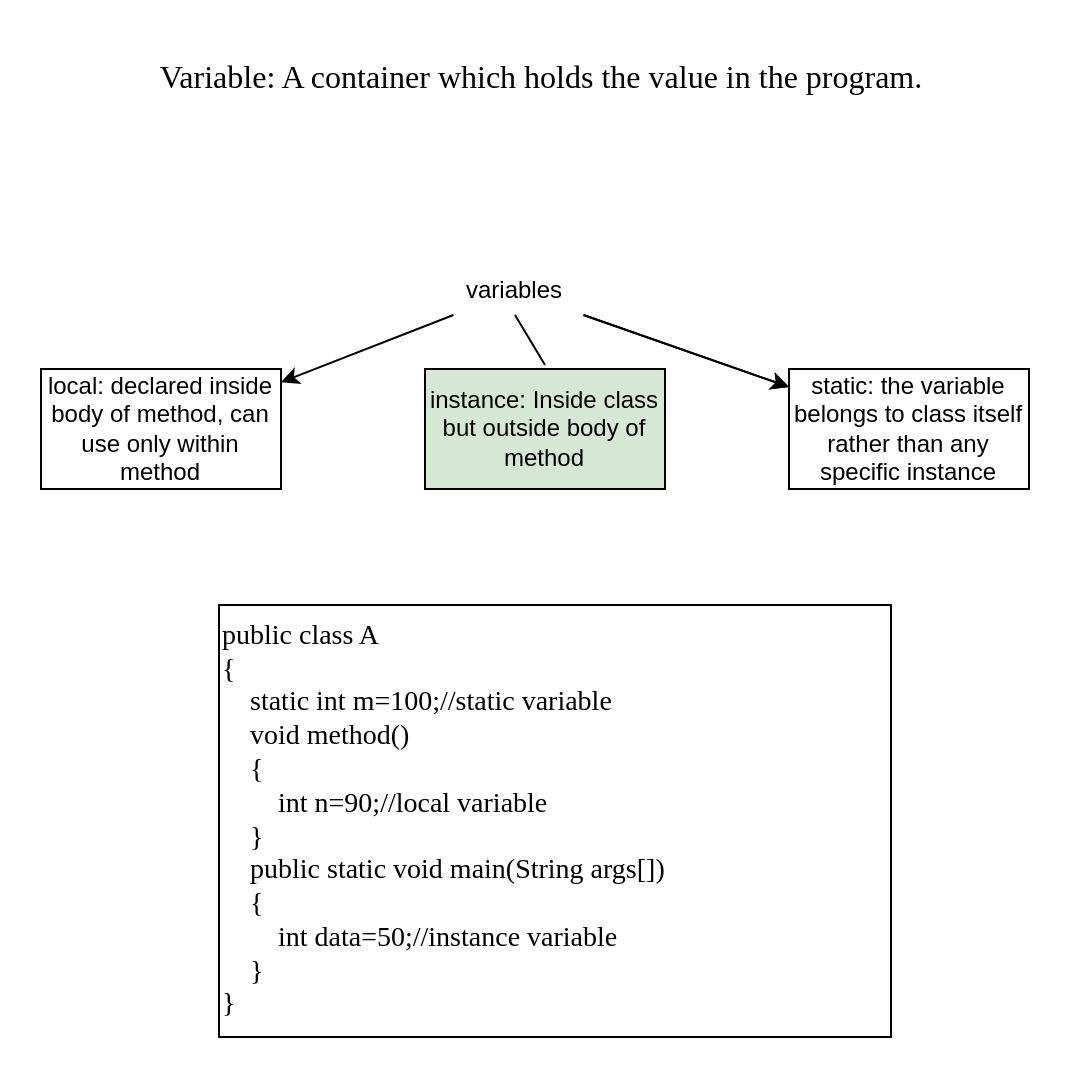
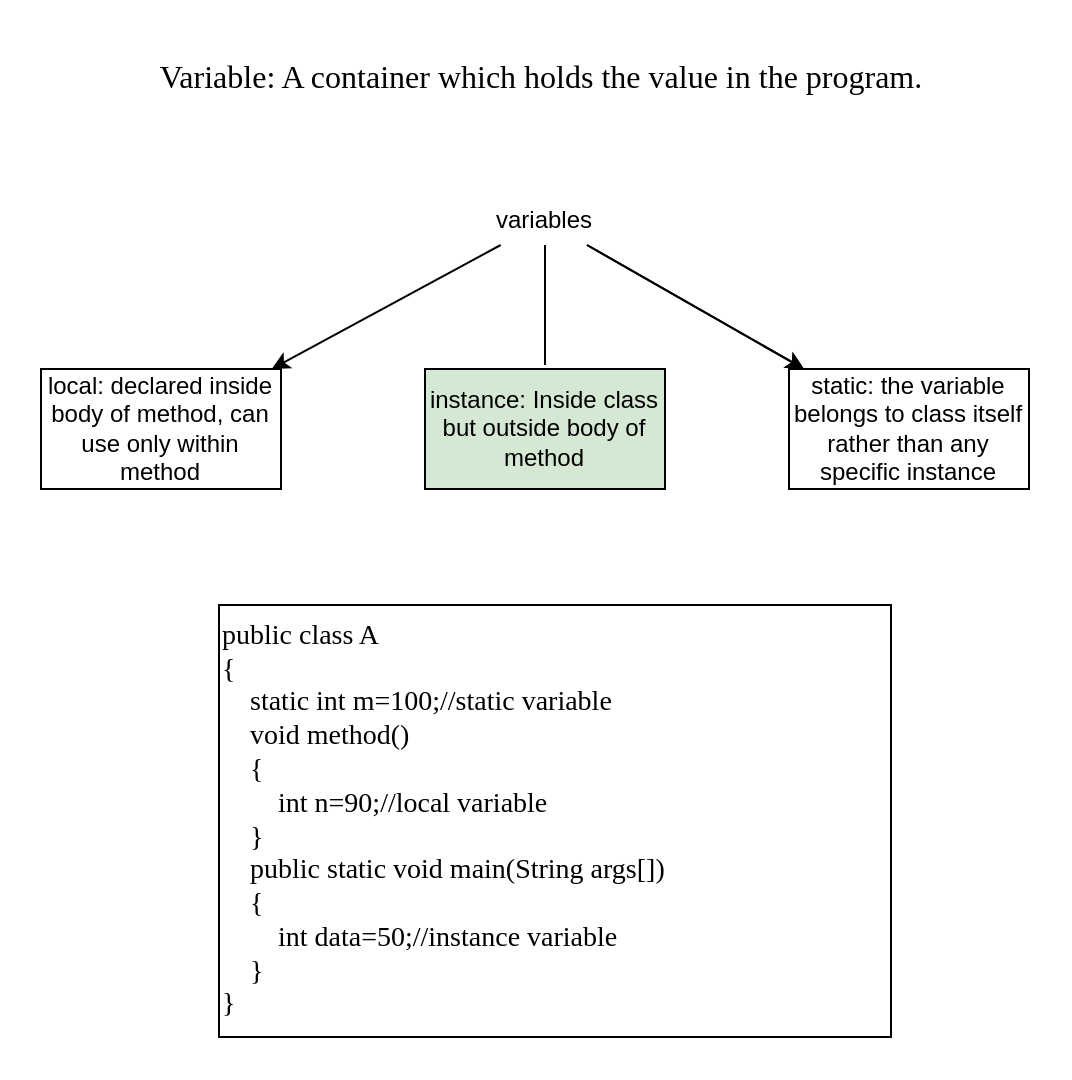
  <mxCell id="0" />
  <mxCell id="1" parent="0" />
  <mxCell id="2" value="" style="edgeStyle=none;html=1;" edge="1" parent="1" source="5" target="7"><mxGeometry relative="1" as="geometry" /></mxCell>
  <mxCell id="3" value="" style="edgeStyle=none;html=1;" edge="1" parent="1" source="5" target="8"><mxGeometry relative="1" as="geometry" /></mxCell>
  <mxCell id="4" value="" style="edgeStyle=none;html=1;" edge="1" parent="1" source="5" target="8"><mxGeometry relative="1" as="geometry" /></mxCell>
- <mxCell id="5" value="variables" style="text;strokeColor=none;align=center;fillColor=none;html=1;verticalAlign=middle;whiteSpace=wrap;rounded=0;" vertex="1" parent="1"><mxGeometry x="173" y="133" width="168" height="24" as="geometry" /></mxCell>
+ <mxCell id="5" value="variables" style="text;strokeColor=none;align=center;fillColor=none;html=1;verticalAlign=middle;whiteSpace=wrap;rounded=0;" vertex="1" parent="1"><mxGeometry x="188" y="98" width="168" height="24" as="geometry" /></mxCell>
  <mxCell id="6" value="" style="endArrow=none;html=1;entryX=0.5;entryY=1;entryDx=0;entryDy=0;" edge="1" parent="1" target="5"><mxGeometry width="50" height="50" relative="1" as="geometry"><mxPoint x="272" y="182" as="sourcePoint" /><mxPoint x="394" y="170" as="targetPoint" /></mxGeometry></mxCell>
  <mxCell id="7" value="local: declared inside body of method, can use only within method" style="whiteSpace=wrap;html=1;" vertex="1" parent="1"><mxGeometry x="20" y="184" width="120" height="60" as="geometry" /></mxCell>
  <mxCell id="8" value="static: the variable belongs to class itself rather than any specific instance" style="whiteSpace=wrap;html=1;" vertex="1" parent="1"><mxGeometry x="394" y="184" width="120" height="60" as="geometry" /></mxCell>
  <mxCell id="9" value="instance: Inside class but outside body of method" style="whiteSpace=wrap;html=1;fillColor=#d5e8d4;" vertex="1" parent="1"><mxGeometry x="212" y="184" width="120" height="60" as="geometry" /></mxCell>
  <mxCell id="10" value="&lt;font size=&quot;3&quot; face=&quot;Times New Roman&quot;&gt;Variable: A container which holds the value in the program.&amp;nbsp;&lt;/font&gt;" style="text;html=1;align=center;verticalAlign=middle;resizable=0;points=[];autosize=1;strokeColor=none;fillColor=none;" vertex="1" parent="1"><mxGeometry x="68" y="20" width="408" height="36" as="geometry" /></mxCell>
  <mxCell id="11" value="public class A&amp;nbsp;&amp;nbsp;&#10;{&amp;nbsp;&amp;nbsp;&#10;&amp;nbsp; &amp;nbsp; static int m=100;//static variable&amp;nbsp;&amp;nbsp;&#10;&amp;nbsp; &amp;nbsp; void method()&amp;nbsp;&amp;nbsp;&#10;&amp;nbsp; &amp;nbsp; {&amp;nbsp; &amp;nbsp;&amp;nbsp;&#10;&amp;nbsp; &amp;nbsp; &amp;nbsp; &amp;nbsp; int n=90;//local variable&amp;nbsp; &amp;nbsp;&amp;nbsp;&#10;&amp;nbsp; &amp;nbsp; }&amp;nbsp;&amp;nbsp;&#10;&amp;nbsp; &amp;nbsp; public static void main(String args[])&amp;nbsp;&amp;nbsp;&#10;&amp;nbsp; &amp;nbsp; {&amp;nbsp;&amp;nbsp;&#10;&amp;nbsp; &amp;nbsp; &amp;nbsp; &amp;nbsp; int data=50;//instance variable&amp;nbsp; &amp;nbsp;&amp;nbsp;&#10;&amp;nbsp; &amp;nbsp; }&amp;nbsp;&amp;nbsp;&#10;}" style="whiteSpace=wrap;html=1;fontFamily=Times New Roman;fontSize=14;align=left;" vertex="1" parent="1"><mxGeometry x="109" y="302" width="336" height="216" as="geometry" /></mxCell>
